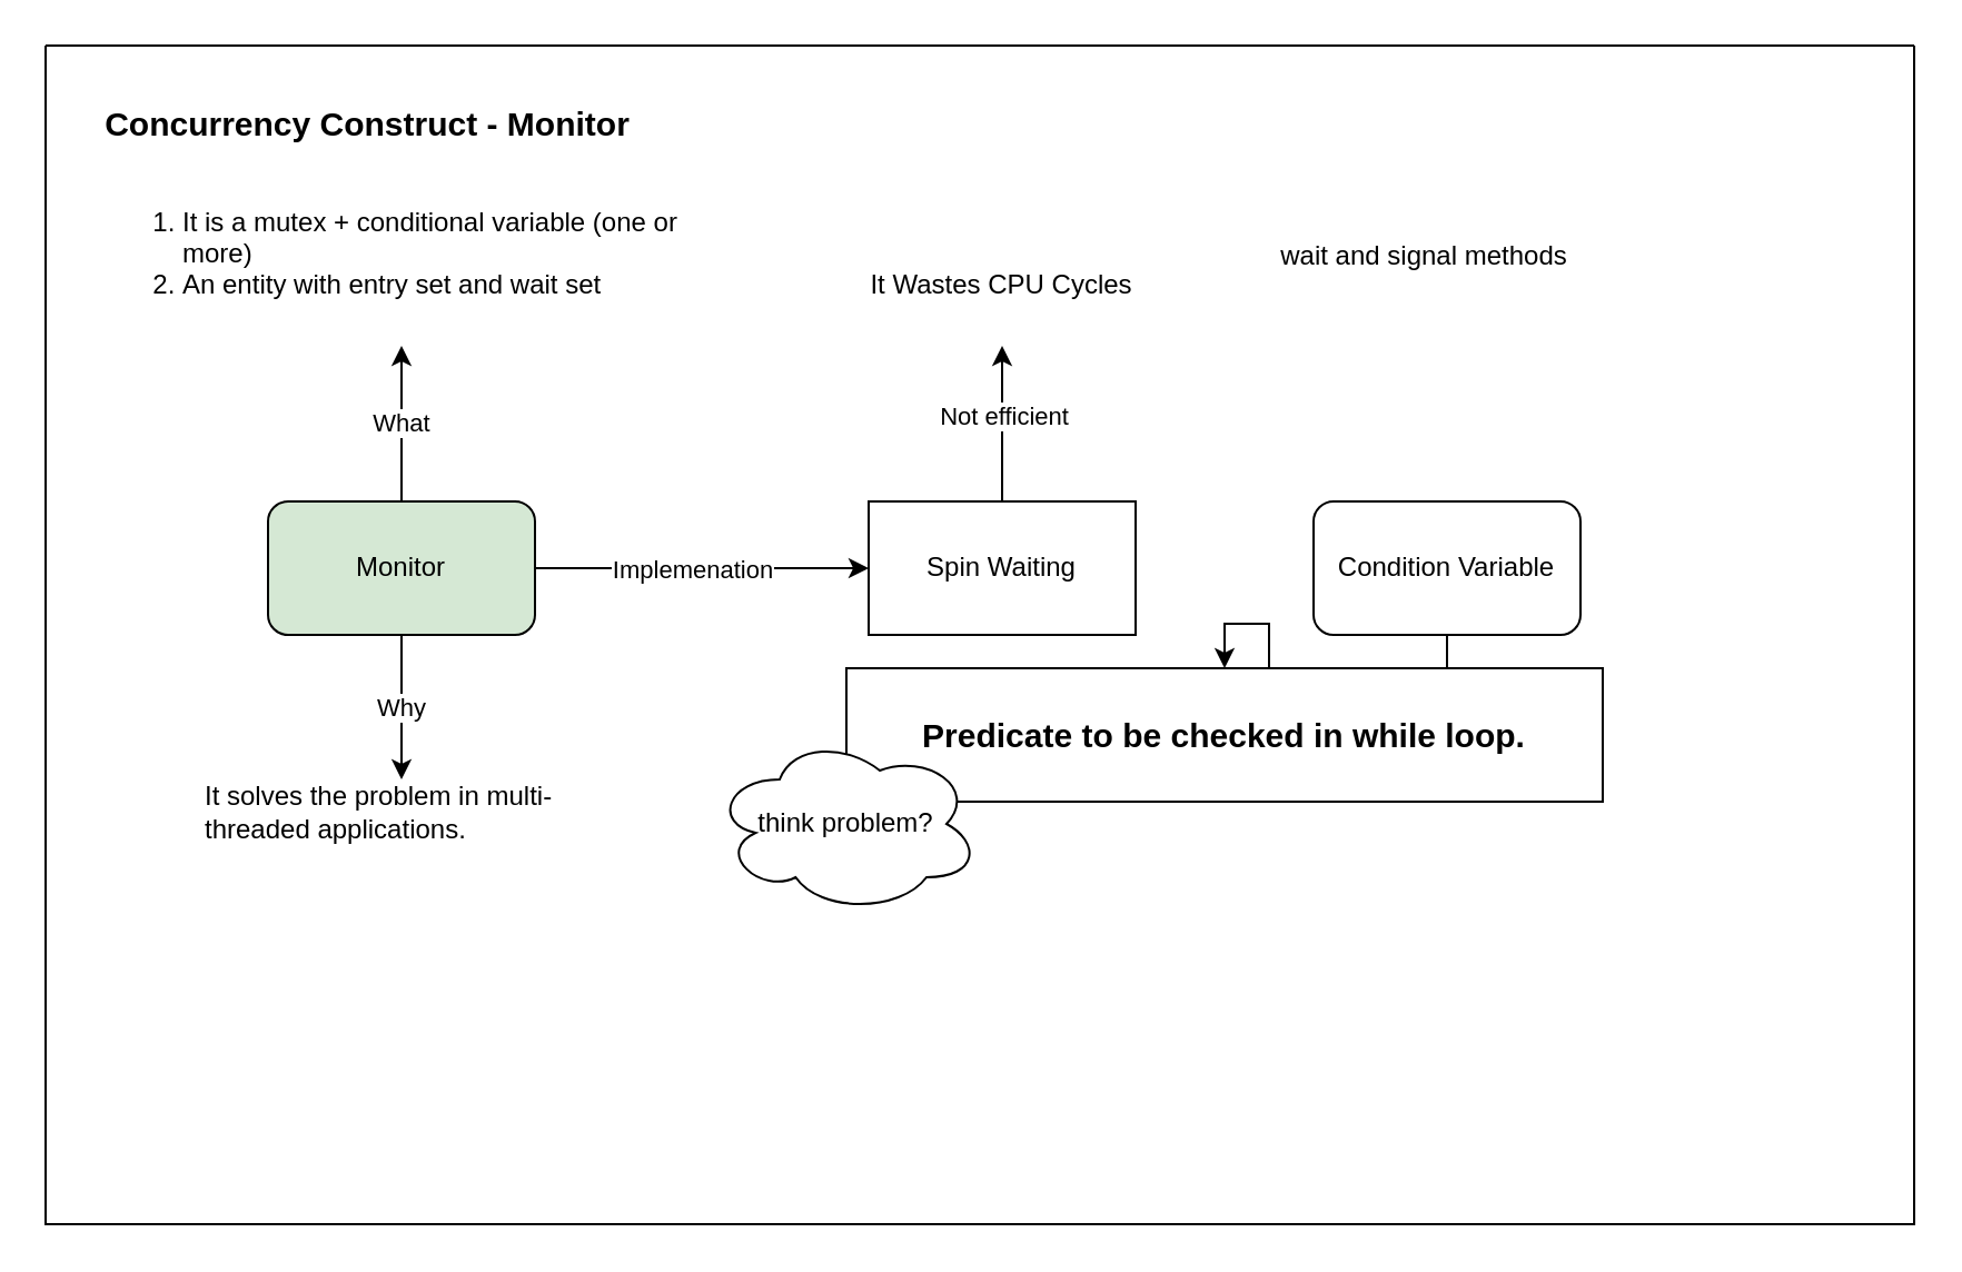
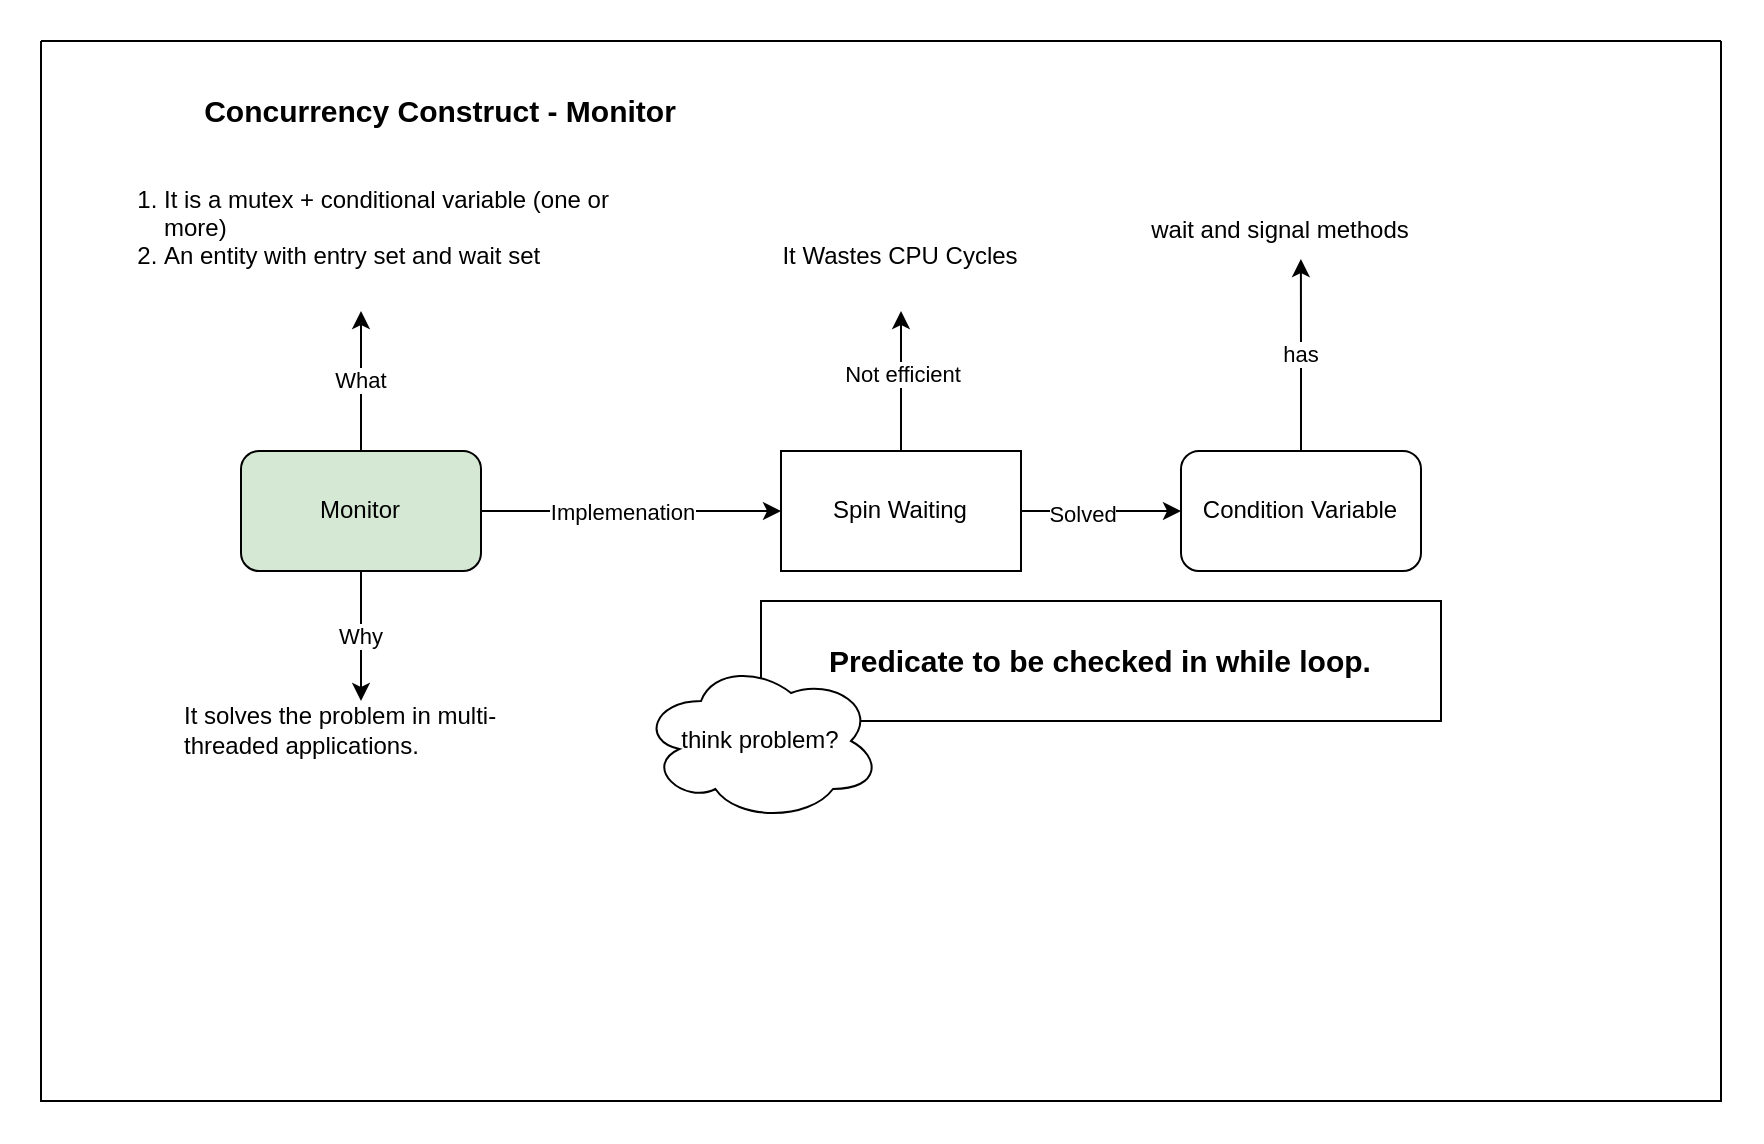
  <mxCell id="0" />
  <mxCell id="1" parent="0" />
  <mxCell id="2" value="" style="swimlane;startSize=0;" vertex="1" parent="1"><mxGeometry x="20" y="20" width="840" height="530" as="geometry"><mxRectangle x="20" y="50" width="50" height="40" as="alternateBounds" /></mxGeometry></mxCell>
  <mxCell id="3" value="" style="edgeStyle=orthogonalEdgeStyle;rounded=0;orthogonalLoop=1;jettySize=auto;html=1;" edge="1" parent="2" source="7" target="16"><mxGeometry relative="1" as="geometry" /></mxCell>
  <mxCell id="4" value="Not efficient" style="edgeLabel;html=1;align=center;verticalAlign=middle;resizable=0;points=[];" vertex="1" connectable="0" parent="3"><mxGeometry x="0.114" relative="1" as="geometry"><mxPoint as="offset" /></mxGeometry></mxCell>
+ <mxCell id="5" value="" style="edgeStyle=orthogonalEdgeStyle;rounded=0;orthogonalLoop=1;jettySize=auto;html=1;" edge="1" parent="2" source="7" target="17"><mxGeometry relative="1" as="geometry" /></mxCell>
+ <mxCell id="6" value="Solved" style="edgeLabel;html=1;align=center;verticalAlign=middle;resizable=0;points=[];" vertex="1" connectable="0" parent="5"><mxGeometry x="-0.25" y="-1" relative="1" as="geometry"><mxPoint as="offset" /></mxGeometry></mxCell>
  <mxCell id="7" value="Spin Waiting" style="whiteSpace=wrap;html=1;rounded=0;" parent="2" vertex="1"><mxGeometry x="370" y="205" width="120" height="60" as="geometry" /></mxCell>
- <mxCell id="8" value="&lt;b&gt;&lt;font style=&quot;font-size: 15px;&quot;&gt;Concurrency Construct - Monitor&lt;/font&gt;&lt;/b&gt;" style="text;html=1;align=center;verticalAlign=middle;whiteSpace=wrap;rounded=0;" vertex="1" parent="2"><mxGeometry y="20" width="290" height="30" as="geometry" /></mxCell>
+ <mxCell id="8" value="&lt;b&gt;&lt;font style=&quot;font-size: 15px;&quot;&gt;Concurrency Construct - Monitor&lt;/font&gt;&lt;/b&gt;" style="text;html=1;align=center;verticalAlign=middle;whiteSpace=wrap;rounded=0;" vertex="1" parent="2"><mxGeometry x="55" y="20" width="290" height="30" as="geometry" /></mxCell>
  <mxCell id="9" value="What" style="edgeStyle=orthogonalEdgeStyle;rounded=0;orthogonalLoop=1;jettySize=auto;html=1;" edge="1" parent="2" source="13" target="14"><mxGeometry relative="1" as="geometry" /></mxCell>
  <mxCell id="10" value="Why" style="edgeStyle=orthogonalEdgeStyle;rounded=0;orthogonalLoop=1;jettySize=auto;html=1;" edge="1" parent="2" source="13" target="15"><mxGeometry relative="1" as="geometry" /></mxCell>
  <mxCell id="11" value="" style="edgeStyle=orthogonalEdgeStyle;rounded=0;orthogonalLoop=1;jettySize=auto;html=1;entryX=0;entryY=0.5;entryDx=0;entryDy=0;" edge="1" parent="2" source="13" target="7"><mxGeometry relative="1" as="geometry"><mxPoint x="300" y="235" as="targetPoint" /></mxGeometry></mxCell>
  <mxCell id="12" value="Implemenation" style="edgeLabel;html=1;align=center;verticalAlign=middle;resizable=0;points=[];" vertex="1" connectable="0" parent="11"><mxGeometry x="-0.34" relative="1" as="geometry"><mxPoint x="21" as="offset" /></mxGeometry></mxCell>
  <mxCell id="13" value="Monitor" style="rounded=1;whiteSpace=wrap;html=1;fillColor=#d5e8d4;" vertex="1" parent="2"><mxGeometry x="100" y="205" width="120" height="60" as="geometry" /></mxCell>
  <mxCell id="14" value="&lt;ol&gt;&lt;li&gt;It is a mutex + conditional variable (one or more)&lt;/li&gt;&lt;li&gt;An entity with entry set and wait set&lt;/li&gt;&lt;/ol&gt;&lt;div&gt;&lt;br&gt;&lt;/div&gt;&lt;div&gt;&lt;br&gt;&lt;/div&gt;" style="text;html=1;align=left;verticalAlign=middle;whiteSpace=wrap;rounded=0;" vertex="1" parent="2"><mxGeometry x="20" y="80" width="280" height="55" as="geometry" /></mxCell>
  <mxCell id="15" value="It solves the problem in multi-threaded applications." style="text;html=1;align=left;verticalAlign=middle;whiteSpace=wrap;rounded=0;" vertex="1" parent="2"><mxGeometry x="70" y="330" width="180" height="30" as="geometry" /></mxCell>
  <mxCell id="16" value="It Wastes CPU Cycles" style="text;html=1;align=center;verticalAlign=middle;whiteSpace=wrap;rounded=0;" vertex="1" parent="2"><mxGeometry x="355" y="80" width="150" height="55" as="geometry" /></mxCell>
  <mxCell id="17" value="Condition Variable" style="rounded=1;whiteSpace=wrap;html=1;" vertex="1" parent="2"><mxGeometry x="570" y="205" width="120" height="60" as="geometry" /></mxCell>
  <mxCell id="18" value="wait and signal methods" style="text;html=1;align=center;verticalAlign=middle;whiteSpace=wrap;rounded=0;" vertex="1" parent="2"><mxGeometry x="550" y="80" width="140" height="30" as="geometry" /></mxCell>
- <mxCell id="19" value="has" style="edgeStyle=orthogonalEdgeStyle;rounded=0;orthogonalLoop=1;jettySize=auto;html=1;" edge="1" parent="2" source="17" target="20"><mxGeometry relative="1" as="geometry" /></mxCell>
+ <mxCell id="19" value="has" style="edgeStyle=orthogonalEdgeStyle;rounded=0;orthogonalLoop=1;jettySize=auto;html=1;entryX=0.571;entryY=0.967;entryDx=0;entryDy=0;entryPerimeter=0;" edge="1" parent="2" source="17" target="18"><mxGeometry relative="1" as="geometry" /></mxCell>
  <mxCell id="20" value="&lt;b&gt;&lt;font style=&quot;font-size: 15px;&quot;&gt;Predicate to be checked in while loop.&lt;/font&gt;&lt;/b&gt;" style="rounded=0;whiteSpace=wrap;html=1;align=center;" vertex="1" parent="2"><mxGeometry x="360" y="280" width="340" height="60" as="geometry" /></mxCell>
  <mxCell id="21" value="think problem?" style="ellipse;shape=cloud;whiteSpace=wrap;html=1;" vertex="1" parent="2"><mxGeometry x="300" y="310" width="120" height="80" as="geometry" /></mxCell>
